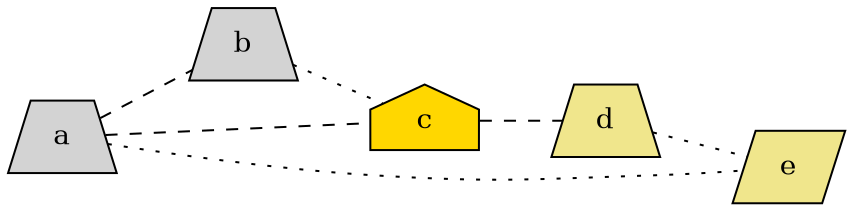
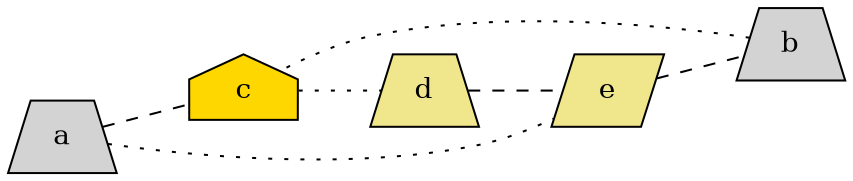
  strict graph {
    rankdir=LR
    node [fillcolor=lightgrey shape=trapezium style=filled]
    edge [style=dashed]
    a
    b
    c [fillcolor=gold shape=house]
    e [fillcolor=khaki shape=parallelogram]
    d [fillcolor=khaki]
-   a -- b
+   e -- b
    a -- c
    a -- e [style=dotted]
    b -- c [style=dotted]
-   c -- d
-   d -- e [style=dotted]
+   c -- d [style=dotted]
+   d -- e
  }
